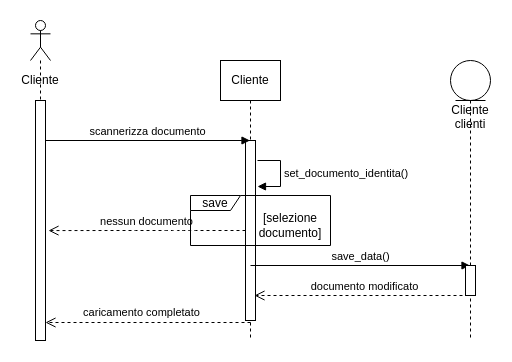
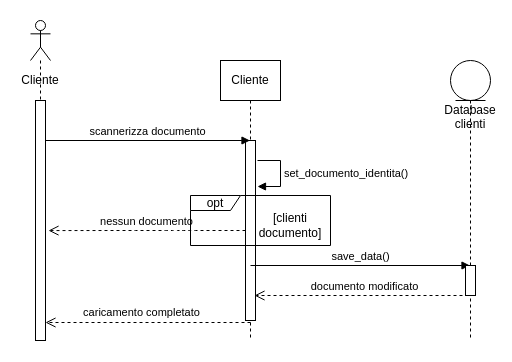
  <mxCell id="0" />
  <mxCell id="1" parent="0" />
  <mxCell id="2" value="" style="shape=umlLifeline;participant=umlActor;perimeter=lifelinePerimeter;whiteSpace=wrap;html=1;container=1;collapsible=0;recursiveResize=0;verticalAlign=top;spacingTop=36;outlineConnect=0;" parent="1" vertex="1"><mxGeometry x="30" y="20" width="20" height="80" as="geometry" /></mxCell>
  <mxCell id="3" value="" style="html=1;points=[];perimeter=orthogonalPerimeter;" parent="1" vertex="1"><mxGeometry x="35" y="100" width="10" height="240" as="geometry" /></mxCell>
  <mxCell id="4" value="Cliente" style="text;html=1;strokeColor=none;fillColor=none;align=center;verticalAlign=middle;whiteSpace=wrap;rounded=0;" parent="1" vertex="1"><mxGeometry x="20" y="70" width="40" height="20" as="geometry" /></mxCell>
  <mxCell id="5" value="Cliente" style="shape=umlLifeline;perimeter=lifelinePerimeter;whiteSpace=wrap;html=1;container=1;collapsible=0;recursiveResize=0;outlineConnect=0;" parent="1" vertex="1"><mxGeometry x="220" y="60" width="60" height="280" as="geometry" /></mxCell>
  <mxCell id="6" value="" style="html=1;points=[];perimeter=orthogonalPerimeter;" parent="5" vertex="1"><mxGeometry x="25" y="80" width="10" height="180" as="geometry" /></mxCell>
  <mxCell id="7" value="set_documento_identita()" style="edgeStyle=orthogonalEdgeStyle;html=1;align=left;spacingLeft=2;endArrow=block;rounded=0;" parent="5" edge="1"><mxGeometry relative="1" as="geometry"><mxPoint x="37" y="100" as="sourcePoint" /><Array as="points"><mxPoint x="60" y="100" /><mxPoint x="60" y="126" /></Array><mxPoint x="37" y="126" as="targetPoint" /></mxGeometry></mxCell>
  <mxCell id="8" value="scannerizza documento" style="html=1;verticalAlign=bottom;endArrow=block;" parent="1" target="5" edge="1"><mxGeometry width="80" relative="1" as="geometry"><mxPoint x="45" y="140" as="sourcePoint" /><mxPoint x="125" y="140" as="targetPoint" /></mxGeometry></mxCell>
  <mxCell id="9" value="nessun documento" style="html=1;verticalAlign=bottom;endArrow=open;dashed=1;endSize=8;entryX=1;entryY=0.667;entryDx=0;entryDy=0;entryPerimeter=0;" parent="1" edge="1"><mxGeometry relative="1" as="geometry"><mxPoint x="245" y="230" as="sourcePoint" /><mxPoint x="48" y="230.08" as="targetPoint" /><Array as="points"><mxPoint x="185" y="230" /><mxPoint x="175" y="230" /><mxPoint x="125" y="230" /></Array></mxGeometry></mxCell>
- <mxCell id="10" value="save" style="shape=umlFrame;whiteSpace=wrap;html=1;width=50;height=15;" parent="1" vertex="1"><mxGeometry x="190" y="195" width="140" height="50" as="geometry" /></mxCell>
- <mxCell id="11" value="[selezione documento]" style="text;html=1;strokeColor=none;fillColor=none;align=center;verticalAlign=middle;whiteSpace=wrap;rounded=0;" parent="1" vertex="1"><mxGeometry x="270" y="215" width="40" height="20" as="geometry" /></mxCell>
+ <mxCell id="10" value="opt" style="shape=umlFrame;whiteSpace=wrap;html=1;width=50;height=15;" parent="1" vertex="1"><mxGeometry x="190" y="195" width="140" height="50" as="geometry" /></mxCell>
+ <mxCell id="11" value="[clienti documento]" style="text;html=1;strokeColor=none;fillColor=none;align=center;verticalAlign=middle;whiteSpace=wrap;rounded=0;" parent="1" vertex="1"><mxGeometry x="270" y="215" width="40" height="20" as="geometry" /></mxCell>
  <mxCell id="12" value="" style="html=1;verticalAlign=bottom;endArrow=open;dashed=1;endSize=8;" parent="1" edge="1"><mxGeometry relative="1" as="geometry"><mxPoint x="250" y="322" as="sourcePoint" /><mxPoint x="45" y="322" as="targetPoint" /></mxGeometry></mxCell>
  <mxCell id="13" value="caricamento completato" style="edgeLabel;html=1;align=center;verticalAlign=middle;resizable=0;points=[];" parent="12" vertex="1" connectable="0"><mxGeometry x="-0.102" y="1" relative="1" as="geometry"><mxPoint x="-18" y="-12" as="offset" /></mxGeometry></mxCell>
- <mxCell id="14" value="Cliente&lt;br&gt;clienti" style="shape=umlLifeline;participant=umlEntity;perimeter=lifelinePerimeter;whiteSpace=wrap;html=1;container=1;collapsible=0;recursiveResize=0;verticalAlign=top;spacingTop=36;outlineConnect=0;" vertex="1" parent="1"><mxGeometry x="450" y="60" width="40" height="280" as="geometry" /></mxCell>
+ <mxCell id="14" value="Database&lt;br&gt;clienti" style="shape=umlLifeline;participant=umlEntity;perimeter=lifelinePerimeter;whiteSpace=wrap;html=1;container=1;collapsible=0;recursiveResize=0;verticalAlign=top;spacingTop=36;outlineConnect=0;" vertex="1" parent="1"><mxGeometry x="450" y="60" width="40" height="280" as="geometry" /></mxCell>
  <mxCell id="15" value="save_data()" style="html=1;verticalAlign=bottom;endArrow=block;" edge="1" parent="1"><mxGeometry width="80" relative="1" as="geometry"><mxPoint x="250" y="265" as="sourcePoint" /><mxPoint x="469.5" y="265" as="targetPoint" /></mxGeometry></mxCell>
  <mxCell id="16" value="" style="html=1;points=[];perimeter=orthogonalPerimeter;" vertex="1" parent="1"><mxGeometry x="465" y="265" width="10" height="30" as="geometry" /></mxCell>
  <mxCell id="17" value="documento modificato" style="html=1;verticalAlign=bottom;endArrow=open;dashed=1;endSize=8;" edge="1" parent="1"><mxGeometry relative="1" as="geometry"><mxPoint x="474" y="295" as="sourcePoint" /><mxPoint x="254" y="295" as="targetPoint" /></mxGeometry></mxCell>
